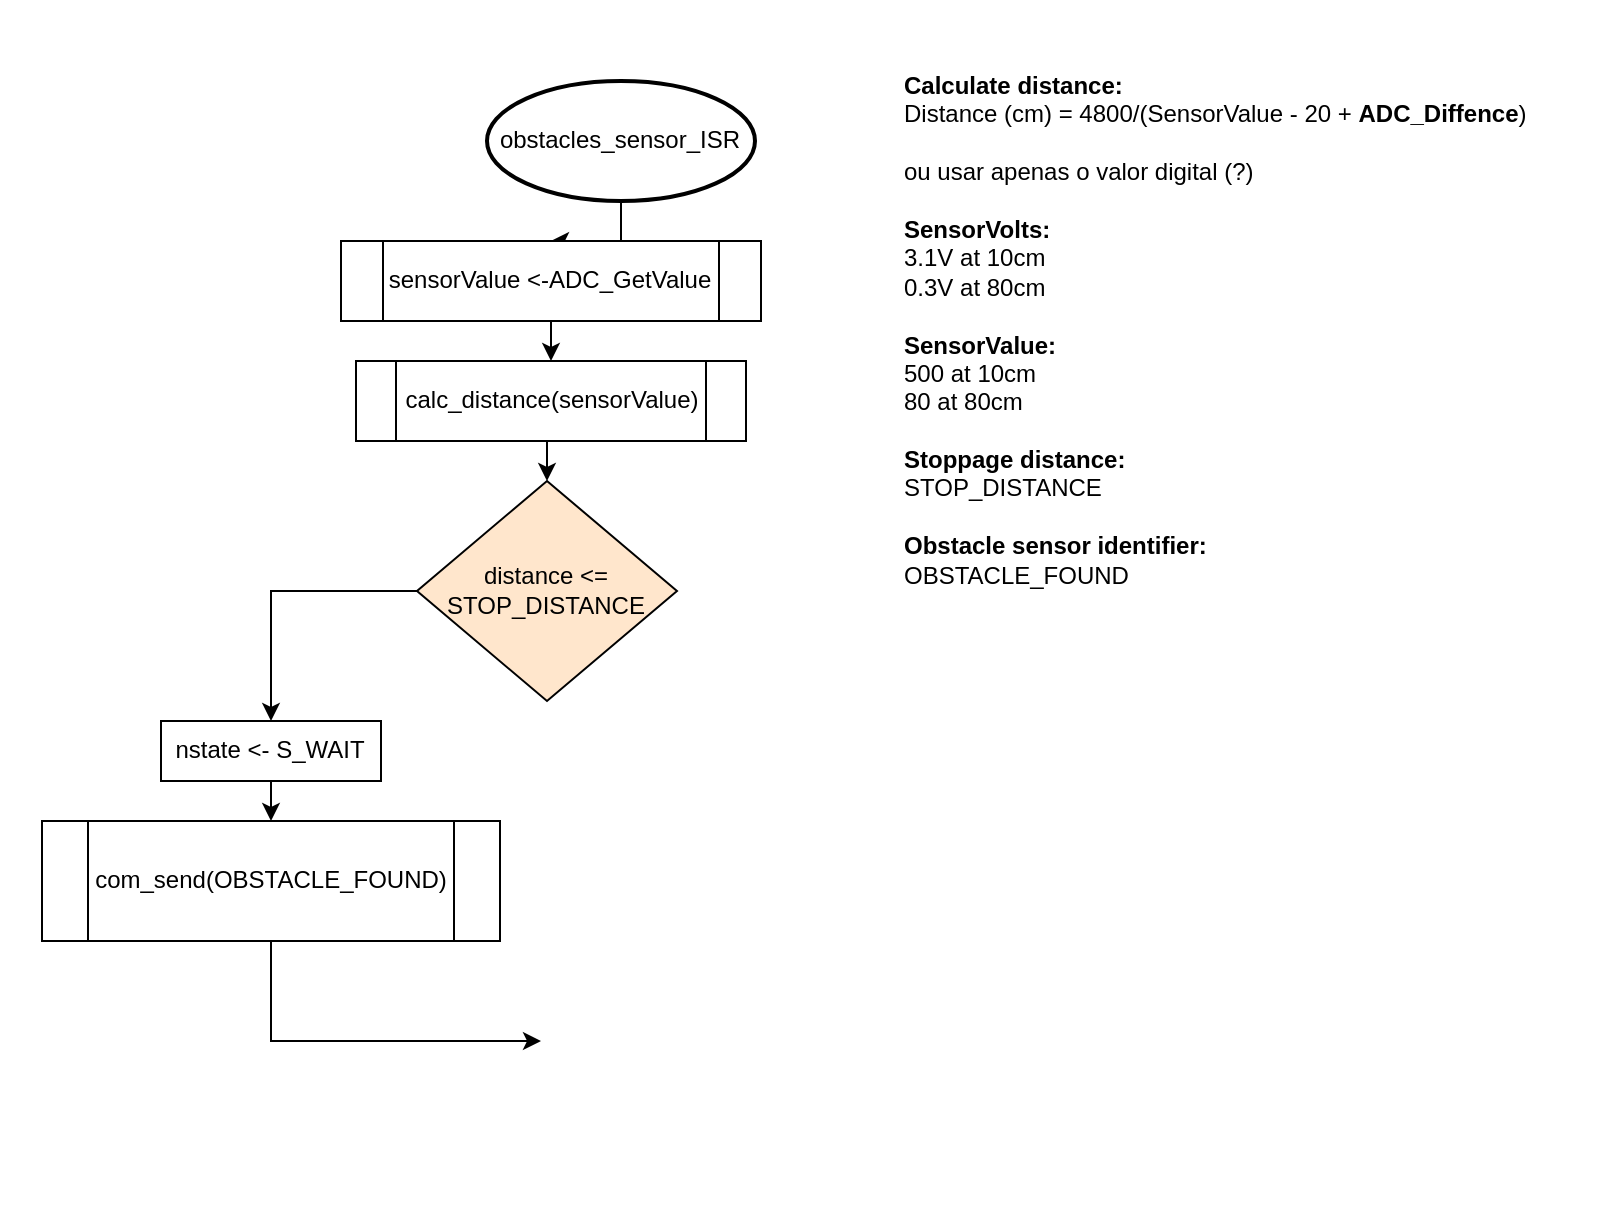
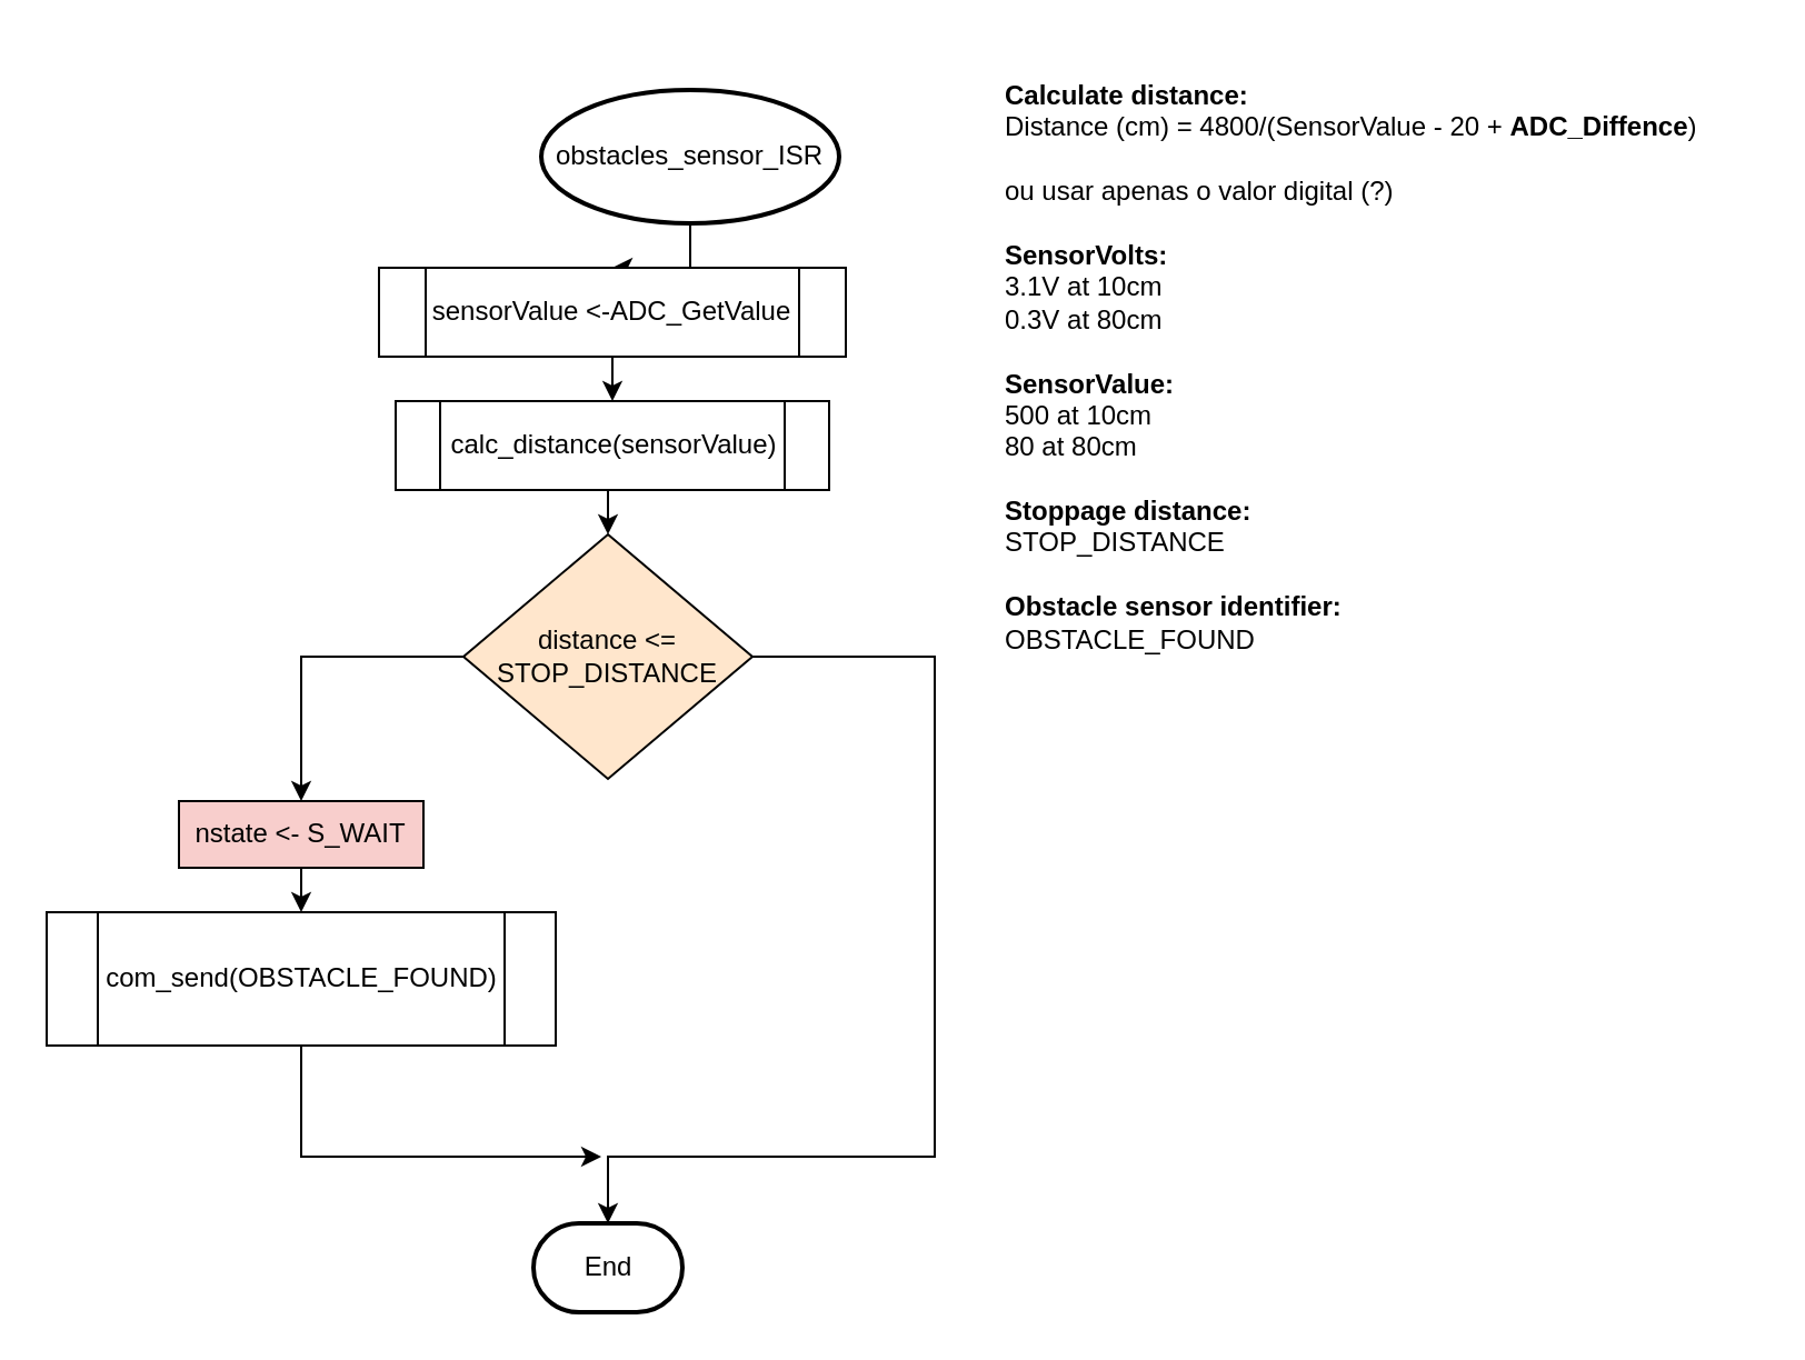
  <mxCell id="0" />
  <mxCell id="1" parent="0" />
  <mxCell id="2" value="&lt;b&gt;Calculate distance:&lt;/b&gt;&lt;br&gt;Distance (cm) = 4800/(SensorValue - 20 + &lt;b&gt;ADC_Diffence&lt;/b&gt;)&lt;br&gt;&lt;br&gt;ou usar apenas o valor digital (?)&lt;br&gt;&lt;br&gt;&lt;b&gt;SensorVolts:&lt;/b&gt;&lt;br&gt;3.1V at 10cm&lt;br&gt;0.3V at 80cm&lt;br&gt;&lt;br&gt;&lt;b&gt;SensorValue:&lt;br&gt;&lt;/b&gt;500 at 10cm&lt;br&gt;80 at 80cm&lt;br&gt;&lt;br&gt;&lt;b&gt;Stoppage distance:&lt;/b&gt;&lt;br&gt;STOP_DISTANCE&lt;br&gt;&lt;br&gt;&lt;b&gt;Obstacle sensor identifier:&lt;br&gt;&lt;/b&gt;OBSTACLE_FOUND" style="text;html=1;strokeColor=none;fillColor=none;align=left;verticalAlign=middle;whiteSpace=wrap;rounded=0;" vertex="1" parent="1"><mxGeometry x="450" y="20" width="340" height="290" as="geometry" /></mxCell>
  <mxCell id="3" style="edgeStyle=orthogonalEdgeStyle;rounded=0;orthogonalLoop=1;jettySize=auto;html=1;exitX=0.5;exitY=1;exitDx=0;exitDy=0;exitPerimeter=0;entryX=0.5;entryY=0;entryDx=0;entryDy=0;" edge="1" parent="1" source="4" target="6"><mxGeometry relative="1" as="geometry" /></mxCell>
  <mxCell id="4" value="obstacles_sensor_ISR" style="strokeWidth=2;html=1;shape=mxgraph.flowchart.start_1;whiteSpace=wrap;" vertex="1" parent="1"><mxGeometry x="243" y="40" width="134" height="60" as="geometry" /></mxCell>
  <mxCell id="5" style="edgeStyle=orthogonalEdgeStyle;rounded=0;orthogonalLoop=1;jettySize=auto;html=1;exitX=0.5;exitY=1;exitDx=0;exitDy=0;entryX=0.5;entryY=0;entryDx=0;entryDy=0;" edge="1" parent="1" source="6" target="8"><mxGeometry relative="1" as="geometry" /></mxCell>
  <mxCell id="6" value="sensorValue &amp;lt;-ADC_GetValue" style="shape=process;whiteSpace=wrap;html=1;backgroundOutline=1;align=center;" vertex="1" parent="1"><mxGeometry x="170" y="120" width="210" height="40" as="geometry" /></mxCell>
  <mxCell id="7" style="edgeStyle=orthogonalEdgeStyle;rounded=0;orthogonalLoop=1;jettySize=auto;html=1;exitX=0.5;exitY=1;exitDx=0;exitDy=0;entryX=0.5;entryY=0;entryDx=0;entryDy=0;" edge="1" parent="1" source="8" target="11"><mxGeometry relative="1" as="geometry" /></mxCell>
  <mxCell id="8" value="calc_distance(sensorValue)" style="shape=process;whiteSpace=wrap;html=1;backgroundOutline=1;align=center;" vertex="1" parent="1"><mxGeometry x="177.5" y="180" width="195" height="40" as="geometry" /></mxCell>
  <mxCell id="9" style="edgeStyle=orthogonalEdgeStyle;rounded=0;orthogonalLoop=1;jettySize=auto;html=1;exitX=0;exitY=0.5;exitDx=0;exitDy=0;entryX=0.5;entryY=0;entryDx=0;entryDy=0;" edge="1" parent="1" source="11" target="13"><mxGeometry relative="1" as="geometry" /></mxCell>
+ <mxCell id="10" style="edgeStyle=orthogonalEdgeStyle;rounded=0;orthogonalLoop=1;jettySize=auto;html=1;exitX=1;exitY=0.5;exitDx=0;exitDy=0;entryX=0.5;entryY=0;entryDx=0;entryDy=0;entryPerimeter=0;" edge="1" parent="1" source="11" target="16"><mxGeometry relative="1" as="geometry"><Array as="points"><mxPoint x="420" y="295" /><mxPoint x="420" y="520" /><mxPoint x="273" y="520" /></Array></mxGeometry></mxCell>
  <mxCell id="11" value="distance &amp;lt;=&lt;br&gt;&lt;div style=&quot;text-align: center&quot;&gt;&lt;span style=&quot;text-align: left&quot;&gt;STOP_DISTANCE&lt;/span&gt;&lt;/div&gt;" style="rhombus;whiteSpace=wrap;html=1;align=center;fillColor=#ffe6cc;" vertex="1" parent="1"><mxGeometry x="208" y="240" width="130" height="110" as="geometry" /></mxCell>
  <mxCell id="12" style="edgeStyle=orthogonalEdgeStyle;rounded=0;orthogonalLoop=1;jettySize=auto;html=1;exitX=0.5;exitY=1;exitDx=0;exitDy=0;entryX=0.5;entryY=0;entryDx=0;entryDy=0;" edge="1" parent="1" source="13" target="15"><mxGeometry relative="1" as="geometry" /></mxCell>
- <mxCell id="13" value="nstate &amp;lt;- S_WAIT" style="rounded=0;whiteSpace=wrap;html=1;align=center;" vertex="1" parent="1"><mxGeometry x="80" y="360" width="110" height="30" as="geometry" /></mxCell>
+ <mxCell id="13" value="nstate &amp;lt;- S_WAIT" style="rounded=0;whiteSpace=wrap;html=1;align=center;fillColor=#f8cecc;" vertex="1" parent="1"><mxGeometry x="80" y="360" width="110" height="30" as="geometry" /></mxCell>
  <mxCell id="14" style="edgeStyle=orthogonalEdgeStyle;rounded=0;orthogonalLoop=1;jettySize=auto;html=1;exitX=0.5;exitY=1;exitDx=0;exitDy=0;" edge="1" parent="1" source="15"><mxGeometry relative="1" as="geometry"><mxPoint x="270" y="520" as="targetPoint" /><Array as="points"><mxPoint x="135" y="520" /></Array></mxGeometry></mxCell>
  <mxCell id="15" value="com_send(&lt;span style=&quot;text-align: left&quot;&gt;OBSTACLE_FOUND)&lt;/span&gt;" style="shape=process;whiteSpace=wrap;html=1;backgroundOutline=1;align=center;" vertex="1" parent="1"><mxGeometry x="20.5" y="410" width="229" height="60" as="geometry" /></mxCell>
+ <mxCell id="16" value="End" style="strokeWidth=2;html=1;shape=mxgraph.flowchart.terminator;whiteSpace=wrap;align=center;" vertex="1" parent="1"><mxGeometry x="239.5" y="550" width="67" height="40" as="geometry" /></mxCell>
